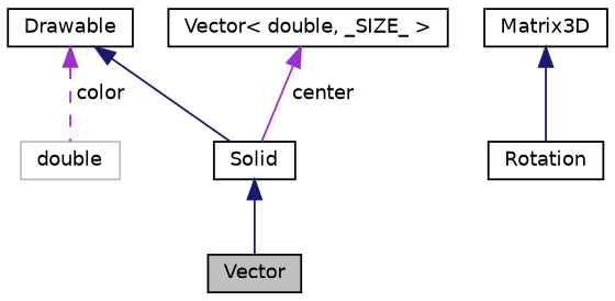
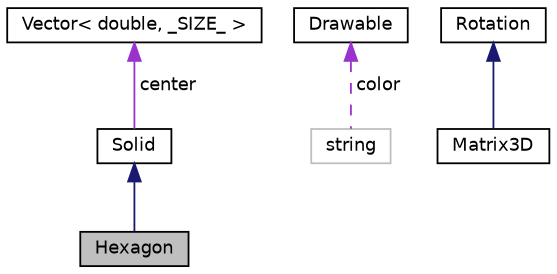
  digraph {
    node [color=black fillcolor=white fontname=Helvetica fontsize=10 shape=record style=filled]
    edge [color=midnightblue dir=back fontname=Helvetica fontsize=10 labelfontname=Helvetica labelfontsize=10 style=solid]
-   n1 [fillcolor=grey75 fontcolor=black height=0.2 label=Vector width=0.4]
+   n1 [fillcolor=grey75 fontcolor=black height=0.2 label=Hexagon width=0.4]
    n2 [height=0.2 label=Solid width=0.4]
    n3 [height=0.2 label=Drawable width=0.4]
-   n4 [color=grey75 height=0.2 label=double width=0.4]
+   n4 [color=grey75 height=0.2 label=string width=0.4]
    n5 [height=0.2 label=Rotation width=0.4]
    n6 [height=0.2 label=Matrix3D width=0.4]
    n7 [height=0.2 label="Vector\< double, _SIZE_ \>" width=0.4]
    n2 -> n1
-   n3 -> n2
    n3 -> n4 [color=darkorchid3 label=" color" style=dashed]
-   n6 -> n5
+   n5 -> n6
    n7 -> n2 [color=darkorchid3 label=" center"]
  }
